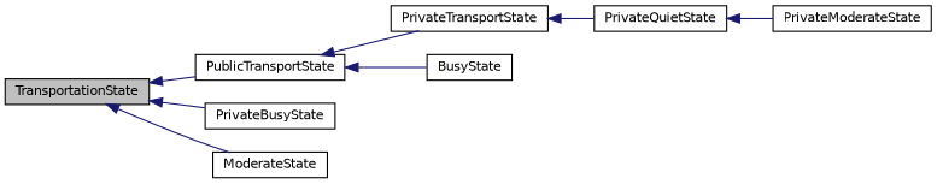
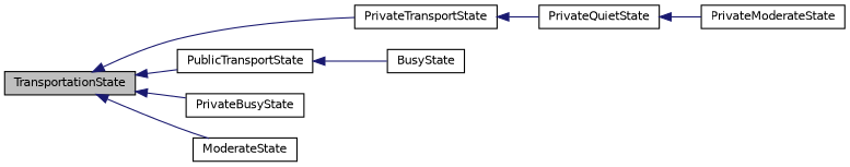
  digraph {
    rankdir=LR
    node [color=black fillcolor=white fontname=Helvetica fontsize=10 shape=record style=filled]
    edge [color=midnightblue dir=back fontname=Helvetica fontsize=10 labelfontname=Helvetica labelfontsize=10 style=solid]
    n1 [fillcolor=grey75 fontcolor=black height=0.2 label=TransportationState width=0.4]
    n2 [height=0.2 label=PrivateTransportState width=0.4]
    n3 [height=0.2 label=PublicTransportState width=0.4]
    n4 [height=0.2 label=PrivateBusyState width=0.4]
    n5 [height=0.2 label=ModerateState width=0.4]
    n6 [height=0.2 label=PrivateQuietState width=0.4]
    n7 [height=0.2 label=BusyState width=0.4]
    n8 [height=0.2 label=PrivateModerateState width=0.4]
-   n3 -> n2
+   n1 -> n2
    n1 -> n3
    n1 -> n4
    n1 -> n5
    n2 -> n6
    n3 -> n7
    n6 -> n8
  }
